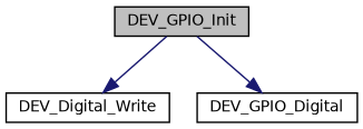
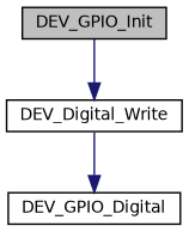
  digraph {
    rankdir=TB
    node [color=black fontname=Helvetica fontsize=10 shape=record]
    edge [color=midnightblue fontname=Helvetica fontsize=10 labelfontname=Helvetica labelfontsize=10 style=solid]
    n1 [fillcolor=grey75 fontcolor=black height=0.2 label=DEV_GPIO_Init style=filled width=0.4]
    n2 [height=0.2 label=DEV_Digital_Write width=0.4]
    n3 [height=0.2 label=DEV_GPIO_Digital width=0.4]
    n1 -> n2
-   n1 -> n3
+   n2 -> n3
  }
